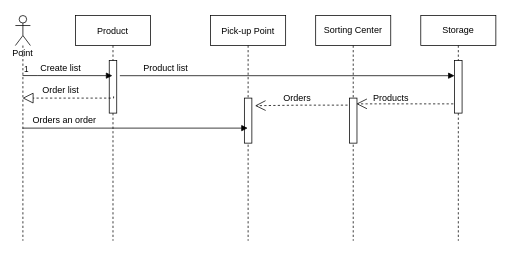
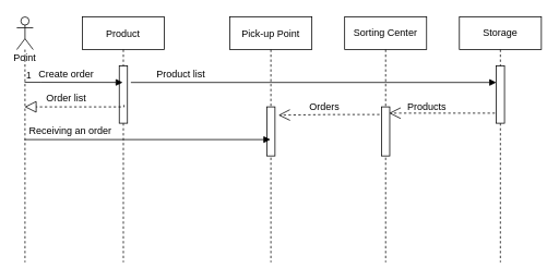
  <mxCell id="0" />
  <mxCell id="1" parent="0" />
  <mxCell id="2" value="Product" style="shape=umlLifeline;perimeter=lifelinePerimeter;container=1;collapsible=0;recursiveResize=0;rounded=0;shadow=0;strokeWidth=1;" parent="1" vertex="1"><mxGeometry x="100" y="20" width="100" height="300" as="geometry" /></mxCell>
  <mxCell id="3" value="" style="html=1;points=[];perimeter=orthogonalPerimeter;" vertex="1" parent="2"><mxGeometry x="45" y="60" width="10" height="70" as="geometry" /></mxCell>
- <mxCell id="4" value="Orders an order" style="text;html=1;align=center;verticalAlign=middle;resizable=0;points=[];autosize=1;strokeColor=none;fillColor=none;" vertex="1" parent="2"><mxGeometry x="-75" y="130" width="120" height="20" as="geometry" /></mxCell>
+ <mxCell id="4" value="Receiving an order" style="text;html=1;align=center;verticalAlign=middle;resizable=0;points=[];autosize=1;strokeColor=none;fillColor=none;" vertex="1" parent="2"><mxGeometry x="-75" y="130" width="120" height="20" as="geometry" /></mxCell>
  <mxCell id="5" value="Pick-up Point" style="shape=umlLifeline;perimeter=lifelinePerimeter;container=1;collapsible=0;recursiveResize=0;rounded=0;shadow=0;strokeWidth=1;" parent="1" vertex="1"><mxGeometry x="280" y="20" width="100" height="300" as="geometry" /></mxCell>
  <mxCell id="6" value="" style="html=1;points=[];perimeter=orthogonalPerimeter;" vertex="1" parent="5"><mxGeometry x="45" y="110" width="10" height="60" as="geometry" /></mxCell>
  <mxCell id="7" value="Sorting Center" style="shape=umlLifeline;perimeter=lifelinePerimeter;whiteSpace=wrap;html=1;container=1;collapsible=0;recursiveResize=0;outlineConnect=0;" vertex="1" parent="1"><mxGeometry x="420" y="20" width="100" height="300" as="geometry" /></mxCell>
  <mxCell id="8" value="" style="html=1;points=[];perimeter=orthogonalPerimeter;" vertex="1" parent="7"><mxGeometry x="45" y="110" width="10" height="60" as="geometry" /></mxCell>
  <mxCell id="9" value="Storage" style="shape=umlLifeline;perimeter=lifelinePerimeter;whiteSpace=wrap;html=1;container=1;collapsible=0;recursiveResize=0;outlineConnect=0;" vertex="1" parent="1"><mxGeometry x="560" y="20" width="100" height="300" as="geometry" /></mxCell>
  <mxCell id="10" value="" style="html=1;points=[];perimeter=orthogonalPerimeter;" vertex="1" parent="9"><mxGeometry x="45" y="60" width="10" height="70" as="geometry" /></mxCell>
  <mxCell id="11" value="Point" style="shape=umlLifeline;participant=umlActor;perimeter=lifelinePerimeter;whiteSpace=wrap;html=1;container=1;collapsible=0;recursiveResize=0;verticalAlign=top;spacingTop=36;outlineConnect=0;" vertex="1" parent="1"><mxGeometry x="20" y="20" width="20" height="300" as="geometry" /></mxCell>
  <mxCell id="12" value="" style="endArrow=block;endFill=1;html=1;edgeStyle=orthogonalEdgeStyle;align=left;verticalAlign=top;rounded=0;entryX=0.492;entryY=0.267;entryDx=0;entryDy=0;entryPerimeter=0;" edge="1" parent="1" source="11" target="2"><mxGeometry x="-1" relative="1" as="geometry"><mxPoint x="70" y="100" as="sourcePoint" /><mxPoint x="470" y="130" as="targetPoint" /><Array as="points"><mxPoint x="50" y="100" /><mxPoint x="50" y="100" /></Array></mxGeometry></mxCell>
  <mxCell id="13" value="1" style="edgeLabel;resizable=0;html=1;align=left;verticalAlign=bottom;" connectable="0" vertex="1" parent="12"><mxGeometry x="-1" relative="1" as="geometry" /></mxCell>
- <mxCell id="14" value="Create list" style="text;html=1;align=center;verticalAlign=middle;resizable=0;points=[];autosize=1;strokeColor=none;fillColor=none;" vertex="1" parent="1"><mxGeometry x="40" y="80" width="80" height="20" as="geometry" /></mxCell>
+ <mxCell id="14" value="Create order" style="text;html=1;align=center;verticalAlign=middle;resizable=0;points=[];autosize=1;strokeColor=none;fillColor=none;" vertex="1" parent="1"><mxGeometry x="40" y="80" width="80" height="20" as="geometry" /></mxCell>
  <mxCell id="15" value="" style="endArrow=block;dashed=1;endFill=0;endSize=12;html=1;rounded=0;edgeStyle=orthogonalEdgeStyle;exitX=0.508;exitY=0.359;exitDx=0;exitDy=0;exitPerimeter=0;" edge="1" parent="1" source="2" target="11"><mxGeometry width="160" relative="1" as="geometry"><mxPoint x="310" y="130" as="sourcePoint" /><mxPoint x="470" y="130" as="targetPoint" /><Array as="points"><mxPoint x="151" y="130" /></Array></mxGeometry></mxCell>
  <mxCell id="16" value="Order list" style="text;html=1;align=center;verticalAlign=middle;resizable=0;points=[];autosize=1;strokeColor=none;fillColor=none;" vertex="1" parent="1"><mxGeometry x="35" y="110" width="90" height="20" as="geometry" /></mxCell>
  <mxCell id="17" value="" style="endArrow=block;endFill=1;html=1;edgeStyle=orthogonalEdgeStyle;align=left;verticalAlign=top;rounded=0;exitX=1.417;exitY=0.288;exitDx=0;exitDy=0;exitPerimeter=0;entryX=0;entryY=0.288;entryDx=0;entryDy=0;entryPerimeter=0;" edge="1" parent="1" source="3" target="10"><mxGeometry x="-1" relative="1" as="geometry"><mxPoint x="310" y="130" as="sourcePoint" /><mxPoint x="470" y="130" as="targetPoint" /></mxGeometry></mxCell>
  <mxCell id="18" value="Product list" style="text;html=1;align=center;verticalAlign=middle;resizable=0;points=[];autosize=1;strokeColor=none;fillColor=none;" vertex="1" parent="1"><mxGeometry x="185" y="80" width="70" height="20" as="geometry" /></mxCell>
  <mxCell id="19" value="" style="endArrow=open;endSize=12;dashed=1;html=1;rounded=0;edgeStyle=orthogonalEdgeStyle;exitX=-0.167;exitY=0.824;exitDx=0;exitDy=0;exitPerimeter=0;entryX=0.917;entryY=0.128;entryDx=0;entryDy=0;entryPerimeter=0;" edge="1" parent="1" source="10" target="8"><mxGeometry width="160" relative="1" as="geometry"><mxPoint x="310" y="130" as="sourcePoint" /><mxPoint x="530" y="150" as="targetPoint" /></mxGeometry></mxCell>
  <mxCell id="20" value="Products" style="text;html=1;align=center;verticalAlign=middle;resizable=0;points=[];autosize=1;strokeColor=none;fillColor=none;" vertex="1" parent="1"><mxGeometry x="490" y="120" width="60" height="20" as="geometry" /></mxCell>
  <mxCell id="21" value="" style="endArrow=open;endSize=12;dashed=1;html=1;rounded=0;edgeStyle=orthogonalEdgeStyle;entryX=1.417;entryY=0.169;entryDx=0;entryDy=0;entryPerimeter=0;exitX=-0.25;exitY=0.156;exitDx=0;exitDy=0;exitPerimeter=0;" edge="1" parent="1" source="8" target="6"><mxGeometry width="160" relative="1" as="geometry"><mxPoint x="310" y="130" as="sourcePoint" /><mxPoint x="470" y="130" as="targetPoint" /></mxGeometry></mxCell>
  <mxCell id="22" value="Orders" style="text;html=1;align=center;verticalAlign=middle;resizable=0;points=[];autosize=1;strokeColor=none;fillColor=none;" vertex="1" parent="1"><mxGeometry x="370" y="120" width="50" height="20" as="geometry" /></mxCell>
  <mxCell id="23" value="" style="endArrow=block;endFill=1;html=1;edgeStyle=orthogonalEdgeStyle;align=left;verticalAlign=top;rounded=0;" edge="1" parent="1" source="11" target="5"><mxGeometry x="-1" relative="1" as="geometry"><mxPoint x="310" y="130" as="sourcePoint" /><mxPoint x="470" y="130" as="targetPoint" /></mxGeometry></mxCell>
